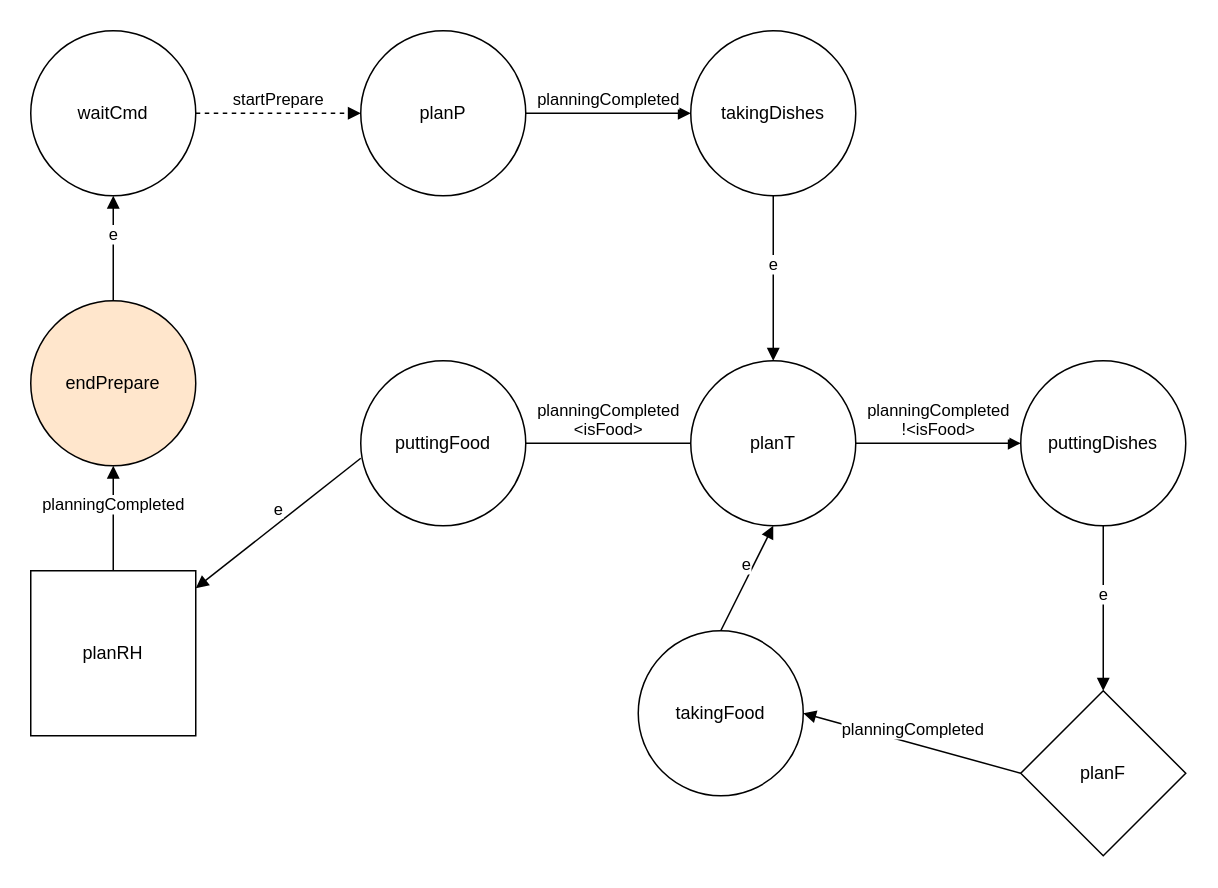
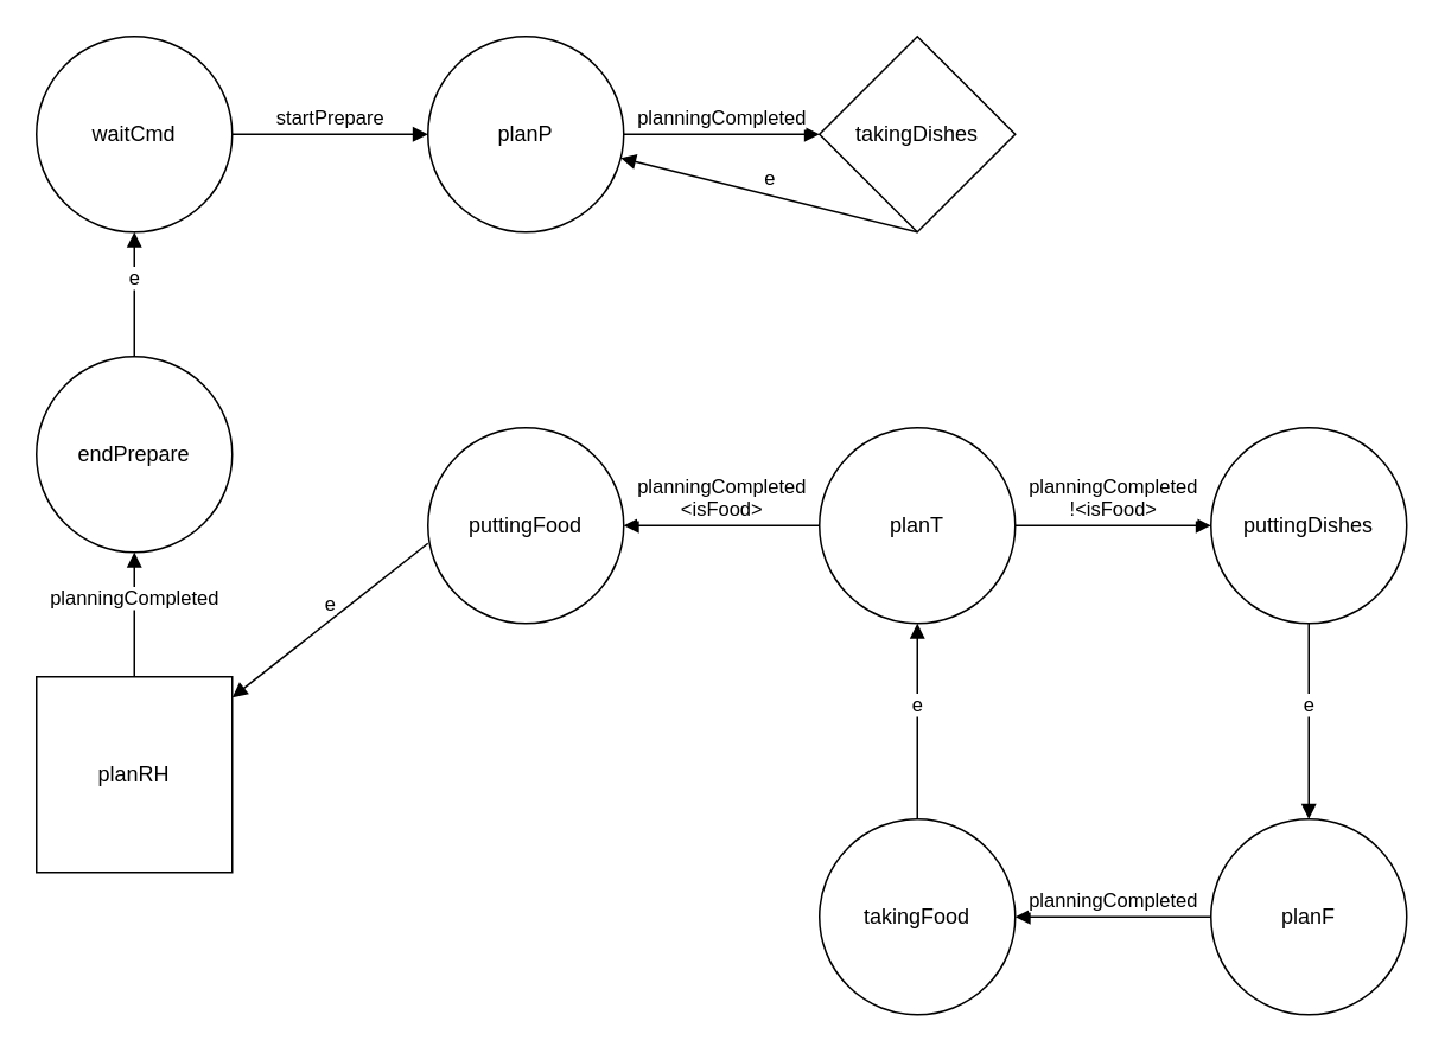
  <mxCell id="0" />
  <mxCell id="1" parent="0" />
  <mxCell id="2" value="waitCmd" style="ellipse;whiteSpace=wrap;html=1;" vertex="1" parent="1"><mxGeometry x="20" y="20" width="110" height="110" as="geometry" /></mxCell>
  <mxCell id="3" value="planP" style="ellipse;whiteSpace=wrap;html=1;" vertex="1" parent="1"><mxGeometry x="240" y="20" width="110" height="110" as="geometry" /></mxCell>
- <mxCell id="4" value="startPrepare" style="html=1;verticalAlign=bottom;endArrow=block;entryX=0;entryY=0.5;entryDx=0;entryDy=0;exitX=1;exitY=0.5;exitDx=0;exitDy=0;dashed=1;" edge="1" parent="1" source="2" target="3"><mxGeometry width="80" relative="1" as="geometry"><mxPoint x="130" y="70" as="sourcePoint" /><mxPoint x="240" y="68" as="targetPoint" /></mxGeometry></mxCell>
- <mxCell id="5" value="takingDishes" style="ellipse;whiteSpace=wrap;html=1;" vertex="1" parent="1"><mxGeometry x="460" y="20" width="110" height="110" as="geometry" /></mxCell>
+ <mxCell id="4" value="startPrepare" style="html=1;verticalAlign=bottom;endArrow=block;entryX=0;entryY=0.5;entryDx=0;entryDy=0;exitX=1;exitY=0.5;exitDx=0;exitDy=0;" edge="1" parent="1" source="2" target="3"><mxGeometry width="80" relative="1" as="geometry"><mxPoint x="130" y="70" as="sourcePoint" /><mxPoint x="240" y="68" as="targetPoint" /></mxGeometry></mxCell>
+ <mxCell id="5" value="takingDishes" style="rhombus;whiteSpace=wrap;html=1;" vertex="1" parent="1"><mxGeometry x="460" y="20" width="110" height="110" as="geometry" /></mxCell>
  <mxCell id="6" value="planningCompleted" style="html=1;verticalAlign=bottom;endArrow=block;entryX=0;entryY=0.5;entryDx=0;entryDy=0;exitX=1;exitY=0.5;exitDx=0;exitDy=0;" edge="1" parent="1" target="5"><mxGeometry width="80" relative="1" as="geometry"><mxPoint x="350" y="75" as="sourcePoint" /><mxPoint x="460" y="68" as="targetPoint" /></mxGeometry></mxCell>
  <mxCell id="7" value="planT" style="ellipse;whiteSpace=wrap;html=1;" vertex="1" parent="1"><mxGeometry x="460" y="240" width="110" height="110" as="geometry" /></mxCell>
- <mxCell id="8" value="e" style="html=1;verticalAlign=bottom;endArrow=block;entryX=0.5;entryY=0;entryDx=0;entryDy=0;exitX=0.5;exitY=1;exitDx=0;exitDy=0;" edge="1" parent="1" target="7" source="5"><mxGeometry width="80" relative="1" as="geometry"><mxPoint x="570" y="75" as="sourcePoint" /><mxPoint x="680" y="68" as="targetPoint" /></mxGeometry></mxCell>
+ <mxCell id="8" value="e" style="html=1;verticalAlign=bottom;endArrow=block;exitX=0.5;exitY=1;exitDx=0;exitDy=0;" edge="1" parent="1" target="3" source="5"><mxGeometry width="80" relative="1" as="geometry"><mxPoint x="570" y="75" as="sourcePoint" /><mxPoint x="680" y="68" as="targetPoint" /></mxGeometry></mxCell>
  <mxCell id="9" value="puttingDishes" style="ellipse;whiteSpace=wrap;html=1;" vertex="1" parent="1"><mxGeometry x="680" y="240" width="110" height="110" as="geometry" /></mxCell>
  <mxCell id="10" value="planningCompleted&lt;br&gt;!&amp;lt;isFood&amp;gt;" style="html=1;verticalAlign=bottom;endArrow=block;entryX=0;entryY=0.5;entryDx=0;entryDy=0;exitX=1;exitY=0.5;exitDx=0;exitDy=0;" edge="1" parent="1" target="9"><mxGeometry width="80" relative="1" as="geometry"><mxPoint x="570" y="295" as="sourcePoint" /><mxPoint x="680" y="288" as="targetPoint" /></mxGeometry></mxCell>
- <mxCell id="11" value="planF" style="rhombus;whiteSpace=wrap;html=1;" vertex="1" parent="1"><mxGeometry x="680" y="460" width="110" height="110" as="geometry" /></mxCell>
+ <mxCell id="11" value="planF" style="ellipse;whiteSpace=wrap;html=1;" vertex="1" parent="1"><mxGeometry x="680" y="460" width="110" height="110" as="geometry" /></mxCell>
  <mxCell id="12" value="e" style="html=1;verticalAlign=bottom;endArrow=block;entryX=0.5;entryY=0;entryDx=0;entryDy=0;exitX=0.5;exitY=1;exitDx=0;exitDy=0;" edge="1" parent="1" target="11"><mxGeometry width="80" relative="1" as="geometry"><mxPoint x="735" y="350" as="sourcePoint" /><mxPoint x="900" y="288" as="targetPoint" /></mxGeometry></mxCell>
- <mxCell id="13" value="takingFood" style="ellipse;whiteSpace=wrap;html=1;" vertex="1" parent="1"><mxGeometry x="425" y="420" width="110" height="110" as="geometry" /></mxCell>
+ <mxCell id="13" value="takingFood" style="ellipse;whiteSpace=wrap;html=1;" vertex="1" parent="1"><mxGeometry x="460" y="460" width="110" height="110" as="geometry" /></mxCell>
  <mxCell id="14" value="planningCompleted" style="html=1;verticalAlign=bottom;endArrow=block;exitX=0;exitY=0.5;exitDx=0;exitDy=0;entryX=1;entryY=0.5;entryDx=0;entryDy=0;" edge="1" parent="1" source="11" target="13"><mxGeometry width="80" relative="1" as="geometry"><mxPoint x="270" y="540" as="sourcePoint" /><mxPoint x="350" y="540" as="targetPoint" /></mxGeometry></mxCell>
  <mxCell id="15" value="e" style="html=1;verticalAlign=bottom;endArrow=block;exitX=0.5;exitY=0;exitDx=0;exitDy=0;entryX=0.5;entryY=1;entryDx=0;entryDy=0;" edge="1" parent="1" source="13" target="7"><mxGeometry width="80" relative="1" as="geometry"><mxPoint x="240" y="520" as="sourcePoint" /><mxPoint x="320" y="520" as="targetPoint" /></mxGeometry></mxCell>
  <mxCell id="16" value="puttingFood" style="ellipse;whiteSpace=wrap;html=1;" vertex="1" parent="1"><mxGeometry x="240" y="240" width="110" height="110" as="geometry" /></mxCell>
- <mxCell id="17" value="planningCompleted&lt;br&gt;&amp;lt;isFood&amp;gt;" style="html=1;verticalAlign=bottom;endArrow=none;exitX=0;exitY=0.5;exitDx=0;exitDy=0;" edge="1" parent="1" source="7" target="16"><mxGeometry width="80" relative="1" as="geometry"><mxPoint x="250" y="380" as="sourcePoint" /><mxPoint x="330" y="380" as="targetPoint" /></mxGeometry></mxCell>
+ <mxCell id="17" value="planningCompleted&lt;br&gt;&amp;lt;isFood&amp;gt;" style="html=1;verticalAlign=bottom;endArrow=block;exitX=0;exitY=0.5;exitDx=0;exitDy=0;" edge="1" parent="1" source="7" target="16"><mxGeometry width="80" relative="1" as="geometry"><mxPoint x="250" y="380" as="sourcePoint" /><mxPoint x="330" y="380" as="targetPoint" /></mxGeometry></mxCell>
  <mxCell id="18" value="planRH" style="whiteSpace=wrap;html=1;rounded=0;" vertex="1" parent="1"><mxGeometry x="20" y="380" width="110" height="110" as="geometry" /></mxCell>
  <mxCell id="19" value="e" style="html=1;verticalAlign=bottom;endArrow=block;exitX=0;exitY=0.5;exitDx=0;exitDy=0;" edge="1" parent="1" target="18"><mxGeometry width="80" relative="1" as="geometry"><mxPoint x="240" y="305" as="sourcePoint" /><mxPoint x="110" y="390" as="targetPoint" /></mxGeometry></mxCell>
- <mxCell id="20" value="endPrepare" style="ellipse;whiteSpace=wrap;html=1;fillColor=#ffe6cc;" vertex="1" parent="1"><mxGeometry x="20" y="200" width="110" height="110" as="geometry" /></mxCell>
+ <mxCell id="20" value="endPrepare" style="ellipse;whiteSpace=wrap;html=1;" vertex="1" parent="1"><mxGeometry x="20" y="200" width="110" height="110" as="geometry" /></mxCell>
  <mxCell id="21" value="planningCompleted" style="html=1;verticalAlign=bottom;endArrow=block;exitX=0.5;exitY=0;exitDx=0;exitDy=0;entryX=0.5;entryY=1;entryDx=0;entryDy=0;" edge="1" parent="1" source="18" target="20"><mxGeometry width="80" relative="1" as="geometry"><mxPoint x="60" y="370" as="sourcePoint" /><mxPoint x="140" y="370" as="targetPoint" /></mxGeometry></mxCell>
  <mxCell id="22" value="e" style="html=1;verticalAlign=bottom;endArrow=block;exitX=0.5;exitY=0;exitDx=0;exitDy=0;entryX=0.5;entryY=1;entryDx=0;entryDy=0;" edge="1" parent="1" source="20" target="2"><mxGeometry width="80" relative="1" as="geometry"><mxPoint x="140" y="180" as="sourcePoint" /><mxPoint x="220" y="180" as="targetPoint" /></mxGeometry></mxCell>
